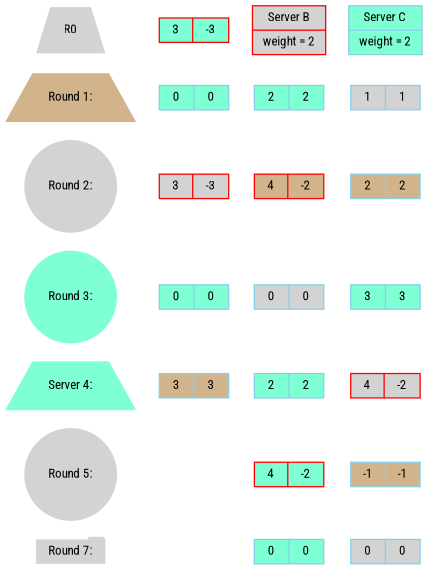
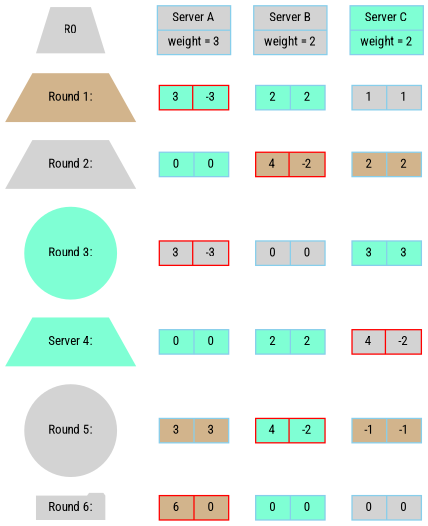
  digraph {
    fontname="Roboto Condensed"
    rankdir=TB
    ranksep=0.2
    node [color=skyblue fillcolor=lightgrey fontname="Roboto Condensed" fontsize=10 shape=record style=filled]
    edge [color=none fontname="Roboto Condensed" fontsize=10]
    R0 [color=none shape=trapezium]
    "Round 1:" [color=none fillcolor=tan height=0.2 shape=trapezium]
-   "Round 2:" [color=none height=0.2 shape=circle]
+   "Round 2:" [color=none height=0.2 shape=trapezium]
+   n4 [label="{Server A| weight = 3}"]
    n5 [color=red fillcolor=aquamarine height=0.2 label="3|-3"]
    n6 [fillcolor=aquamarine height=0.2 label="0|0"]
-   n7 [color=red label="{Server B| weight = 2}"]
+   n7 [label="{Server B| weight = 2}"]
    n8 [fillcolor=aquamarine height=0.2 label="2|2"]
    n9 [color=red fillcolor=tan height=0.2 label="4|-2"]
    n10 [fillcolor=aquamarine label="{Server C| weight = 2}"]
    n11 [height=0.2 label="1|1"]
    n12 [fillcolor=tan height=0.2 label="2|2"]
    n13 [color=red height=0.2 label="3|-3"]
    n14 [height=0.2 label="0|0"]
    n15 [fillcolor=aquamarine height=0.2 label="3|3"]
    n16 [fillcolor=aquamarine height=0.2 label="0|0"]
    n17 [fillcolor=aquamarine height=0.2 label="2|2"]
    n18 [color=red height=0.2 label="4|-2"]
    n19 [fillcolor=tan height=0.2 label="3|3"]
    n20 [color=red fillcolor=aquamarine height=0.2 label="4|-2"]
    n21 [fillcolor=tan height=0.2 label="-1|-1"]
+   n22 [color=red fillcolor=tan height=0.2 label="6|0"]
    n23 [fillcolor=aquamarine height=0.2 label="0|0"]
    n24 [height=0.2 label="0|0"]
    "Round 3:" [color=none fillcolor=aquamarine height=0.2 shape=circle]
    n26 [color=none fillcolor=aquamarine height=0.2 label="Server 4:" shape=trapezium]
    "Round 5:" [color=none height=0.2 shape=circle]
-   "Round 6:" [color=none height=0.2 shape=folder label="Round 7:"]
+   "Round 6:" [color=none height=0.2 shape=folder]
    R0 -> "Round 1:"
    "Round 1:" -> "Round 2:"
    "Round 2:" -> "Round 3:"
+   n4 -> n5
    n5 -> n6
    n6 -> n13
    n7 -> n8
    n8 -> n9
    n9 -> n14
    n10 -> n11
    n11 -> n12
    n12 -> n15
    n13 -> n16
    n14 -> n17
    n15 -> n18
    n16 -> n19
    n17 -> n20
    n18 -> n21
+   n19 -> n22
    n20 -> n23
    n21 -> n24
    "Round 3:" -> n26
    n26 -> "Round 5:"
    "Round 5:" -> "Round 6:"
  }
